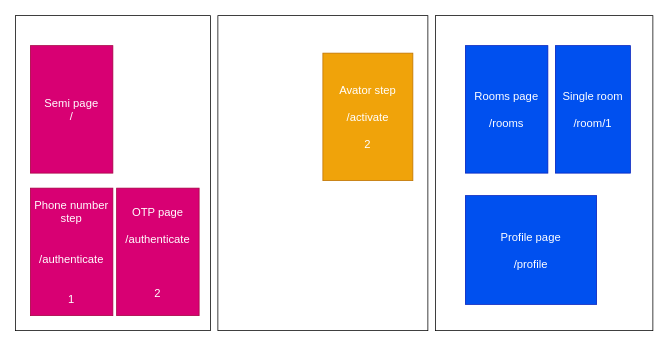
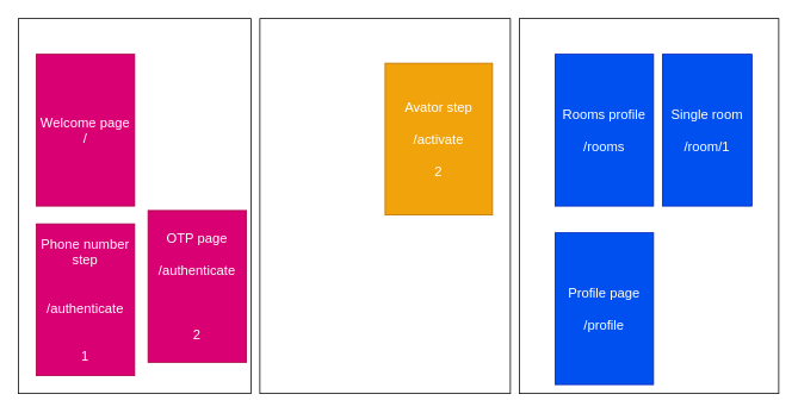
  <mxCell id="0" />
  <mxCell id="1" parent="0" />
  <mxCell id="2" value="" style="rounded=0;whiteSpace=wrap;html=1;" parent="1" vertex="1"><mxGeometry x="20" y="20" width="260" height="420" as="geometry" /></mxCell>
- <mxCell id="3" value="&lt;font style=&quot;font-size: 15px&quot;&gt;Semi page&lt;br&gt;/&lt;/font&gt;" style="rounded=0;whiteSpace=wrap;html=1;fillColor=#d80073;strokeColor=#A50040;fontColor=#ffffff;" parent="1" vertex="1"><mxGeometry x="40" y="60" width="110" height="170" as="geometry" /></mxCell>
+ <mxCell id="3" value="&lt;font style=&quot;font-size: 15px&quot;&gt;Welcome page&lt;br&gt;/&lt;/font&gt;" style="rounded=0;whiteSpace=wrap;html=1;fillColor=#d80073;strokeColor=#A50040;fontColor=#ffffff;" parent="1" vertex="1"><mxGeometry x="40" y="60" width="110" height="170" as="geometry" /></mxCell>
  <mxCell id="4" value="&lt;font style=&quot;font-size: 15px&quot;&gt;Phone number step&lt;br&gt;&lt;br&gt;&lt;br&gt;/authenticate&lt;br&gt;&lt;br&gt;&lt;br&gt;1&lt;/font&gt;" style="rounded=0;whiteSpace=wrap;html=1;fillColor=#d80073;strokeColor=#A50040;fontColor=#ffffff;" parent="1" vertex="1"><mxGeometry x="40" y="250" width="110" height="170" as="geometry" /></mxCell>
- <mxCell id="5" value="&lt;font style=&quot;font-size: 15px&quot;&gt;OTP page&lt;br&gt;&lt;br&gt;/authenticate&lt;br&gt;&lt;br&gt;&lt;br&gt;&lt;br&gt;2&lt;/font&gt;" style="rounded=0;whiteSpace=wrap;html=1;fillColor=#d80073;strokeColor=#A50040;fontColor=#ffffff;" parent="1" vertex="1"><mxGeometry x="155" y="250" width="110" height="170" as="geometry" /></mxCell>
+ <mxCell id="5" value="&lt;font style=&quot;font-size: 15px&quot;&gt;OTP page&lt;br&gt;&lt;br&gt;/authenticate&lt;br&gt;&lt;br&gt;&lt;br&gt;&lt;br&gt;2&lt;/font&gt;" style="rounded=0;whiteSpace=wrap;html=1;fillColor=#d80073;strokeColor=#A50040;fontColor=#ffffff;" parent="1" vertex="1"><mxGeometry x="165" y="235" width="110" height="170" as="geometry" /></mxCell>
  <mxCell id="6" value="" style="rounded=0;whiteSpace=wrap;html=1;" parent="1" vertex="1"><mxGeometry x="290" y="20" width="280" height="420" as="geometry" /></mxCell>
  <mxCell id="7" value="&lt;font style=&quot;font-size: 15px&quot; color=&quot;#ffffff&quot;&gt;Avator step&lt;br&gt;&lt;br&gt;/activate&lt;br&gt;&lt;br&gt;2&lt;/font&gt;" style="rounded=0;whiteSpace=wrap;html=1;fillColor=#f0a30a;strokeColor=#BD7000;fontColor=#000000;" parent="1" vertex="1"><mxGeometry x="430" y="70" width="120" height="170" as="geometry" /></mxCell>
  <mxCell id="8" value="" style="rounded=0;whiteSpace=wrap;html=1;" parent="1" vertex="1"><mxGeometry x="580" y="20" width="290" height="420" as="geometry" /></mxCell>
- <mxCell id="9" value="&lt;font style=&quot;font-size: 15px&quot;&gt;Rooms page&lt;br&gt;&lt;br&gt;/rooms&lt;/font&gt;" style="rounded=0;whiteSpace=wrap;html=1;fillColor=#0050ef;strokeColor=#001DBC;fontColor=#ffffff;" parent="1" vertex="1"><mxGeometry x="620" y="60" width="110" height="170" as="geometry" /></mxCell>
- <mxCell id="10" value="&lt;font style=&quot;font-size: 15px&quot;&gt;Profile page&lt;br&gt;&lt;br&gt;/profile&lt;/font&gt;" style="rounded=0;whiteSpace=wrap;html=1;fillColor=#0050ef;strokeColor=#001DBC;fontColor=#ffffff;" parent="1" vertex="1"><mxGeometry x="620" y="260" width="175" height="145" as="geometry" /></mxCell>
+ <mxCell id="9" value="&lt;font style=&quot;font-size: 15px&quot;&gt;Rooms profile&lt;br&gt;&lt;br&gt;/rooms&lt;/font&gt;" style="rounded=0;whiteSpace=wrap;html=1;fillColor=#0050ef;strokeColor=#001DBC;fontColor=#ffffff;" parent="1" vertex="1"><mxGeometry x="620" y="60" width="110" height="170" as="geometry" /></mxCell>
+ <mxCell id="10" value="&lt;font style=&quot;font-size: 15px&quot;&gt;Profile page&lt;br&gt;&lt;br&gt;/profile&lt;/font&gt;" style="rounded=0;whiteSpace=wrap;html=1;fillColor=#0050ef;strokeColor=#001DBC;fontColor=#ffffff;" parent="1" vertex="1"><mxGeometry x="620" y="260" width="110" height="170" as="geometry" /></mxCell>
  <mxCell id="11" value="&lt;font style=&quot;font-size: 15px&quot;&gt;Single room&lt;br&gt;&lt;br&gt;/room/1&lt;/font&gt;" style="rounded=0;whiteSpace=wrap;html=1;fillColor=#0050ef;strokeColor=#001DBC;fontColor=#ffffff;" parent="1" vertex="1"><mxGeometry x="740" y="60" width="100" height="170" as="geometry" /></mxCell>
  <mxCell id="12" value="&lt;font color=&quot;#ffffff&quot; style=&quot;font-size: 17px&quot;&gt;Guest Area&lt;/font&gt;" style="text;html=1;strokeColor=none;fillColor=none;align=center;verticalAlign=middle;whiteSpace=wrap;rounded=0;" parent="1" vertex="1"><mxGeometry x="100" y="30" width="100" height="20" as="geometry" /></mxCell>
  <mxCell id="13" value="&lt;font color=&quot;#ffffff&quot; style=&quot;font-size: 17px&quot;&gt;Semi Protected Area&lt;/font&gt;" style="text;html=1;strokeColor=none;fillColor=none;align=center;verticalAlign=middle;whiteSpace=wrap;rounded=0;" parent="1" vertex="1"><mxGeometry x="360" y="30" width="170" height="20" as="geometry" /></mxCell>
  <mxCell id="14" value="&lt;font color=&quot;#ffffff&quot; style=&quot;font-size: 17px&quot;&gt;Protected Area&lt;/font&gt;" style="text;html=1;strokeColor=none;fillColor=none;align=center;verticalAlign=middle;whiteSpace=wrap;rounded=0;" parent="1" vertex="1"><mxGeometry x="690" y="25" width="120" height="20" as="geometry" /></mxCell>
